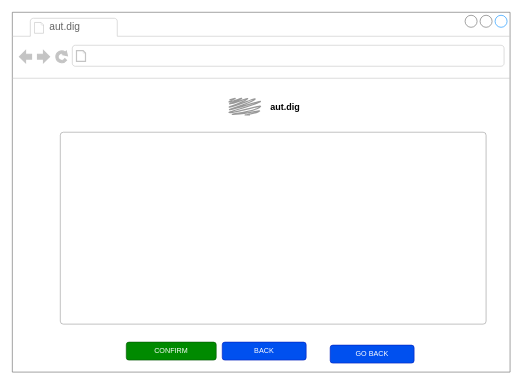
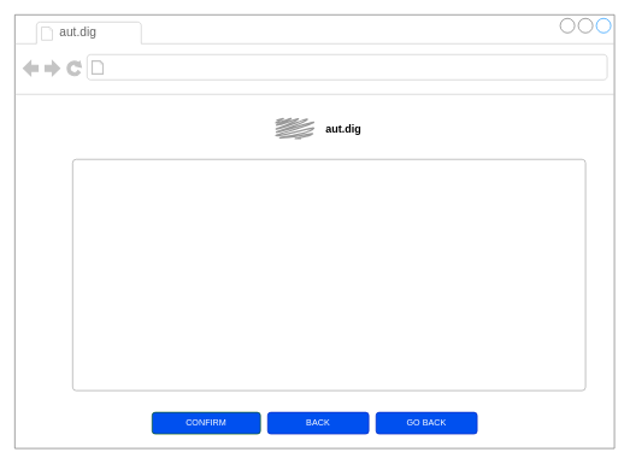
  <mxCell id="0" />
  <mxCell id="1" parent="0" />
  <mxCell id="2" value="" style="strokeWidth=1;shadow=0;dashed=0;align=center;html=1;shape=mxgraph.mockup.containers.browserWindow;rSize=0;strokeColor=#666666;strokeColor2=#008cff;strokeColor3=#c4c4c4;mainText=,;recursiveResize=0;" parent="1" vertex="1"><mxGeometry x="20" y="20" width="830" height="600" as="geometry" /></mxCell>
  <mxCell id="3" value="aut.dig" style="strokeWidth=1;shadow=0;dashed=0;align=center;html=1;shape=mxgraph.mockup.containers.anchor;fontSize=17;fontColor=#666666;align=left;" parent="2" vertex="1"><mxGeometry x="60" y="12" width="110" height="26" as="geometry" /></mxCell>
- <mxCell id="4" value="CONFIRM" style="rounded=1;whiteSpace=wrap;html=1;align=center;fillColor=#008a00;strokeColor=#005700;fontColor=#ffffff;" vertex="1" parent="2"><mxGeometry x="190" y="550" width="150" height="30" as="geometry" /></mxCell>
+ <mxCell id="4" value="CONFIRM" style="rounded=1;whiteSpace=wrap;html=1;align=center;fillColor=#0050ef;strokeColor=#005700;fontColor=#ffffff;" vertex="1" parent="2"><mxGeometry x="190" y="550" width="150" height="30" as="geometry" /></mxCell>
  <mxCell id="5" value="BACK" style="rounded=1;whiteSpace=wrap;html=1;align=center;fillColor=#0050ef;strokeColor=#001DBC;fontColor=#ffffff;" vertex="1" parent="2"><mxGeometry x="350" y="550" width="140" height="30" as="geometry" /></mxCell>
- <mxCell id="6" value="&lt;font color=&quot;#ffffff&quot;&gt;GO BACK&lt;/font&gt;" style="rounded=1;whiteSpace=wrap;html=1;align=center;fillColor=#0050ef;strokeColor=#001DBC;fontColor=#ffffff;" vertex="1" parent="2"><mxGeometry x="530" y="555" width="140" height="30" as="geometry" /></mxCell>
+ <mxCell id="6" value="&lt;font color=&quot;#ffffff&quot;&gt;GO BACK&lt;/font&gt;" style="rounded=1;whiteSpace=wrap;html=1;align=center;fillColor=#0050ef;strokeColor=#001DBC;fontColor=#ffffff;" vertex="1" parent="2"><mxGeometry x="500" y="550" width="140" height="30" as="geometry" /></mxCell>
  <mxCell id="7" value="&lt;b&gt;&lt;font style=&quot;font-size: 15px&quot;&gt;aut.dig&lt;/font&gt;&lt;/b&gt;" style="text;html=1;strokeColor=none;fillColor=none;align=center;verticalAlign=middle;whiteSpace=wrap;rounded=0;" parent="1" vertex="1"><mxGeometry x="455" y="168" width="40" height="20" as="geometry" /></mxCell>
  <mxCell id="8" value="" style="shape=mxgraph.mockup.markup.scratchOut;shadow=0;dashed=0;html=1;strokeColor=#999999;strokeWidth=2;" parent="1" vertex="1"><mxGeometry x="380" y="163" width="55" height="30" as="geometry" /></mxCell>
  <mxCell id="9" value="" style="html=1;shadow=0;dashed=0;shape=mxgraph.bootstrap.rrect;rSize=5;strokeColor=#999999;strokeWidth=1;fillColor=#FFFFFF;fontColor=#6C767D;whiteSpace=wrap;align=left;verticalAlign=middle;spacingLeft=10;fontSize=14;spacing=10;" parent="1" vertex="1"><mxGeometry x="100" y="220" width="710" height="320" as="geometry" /></mxCell>
